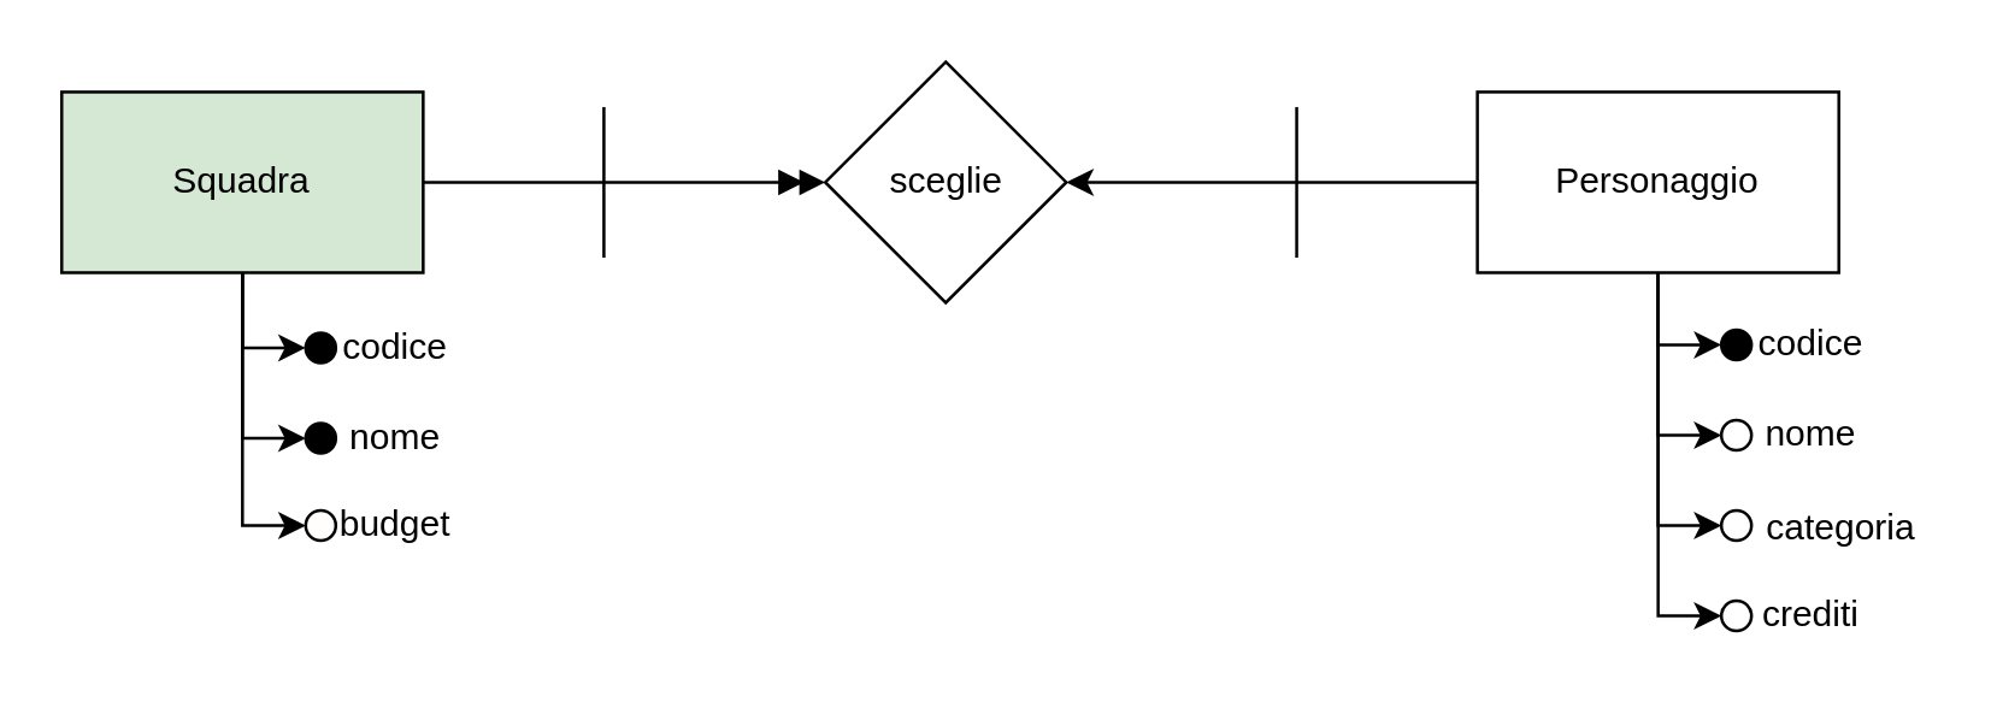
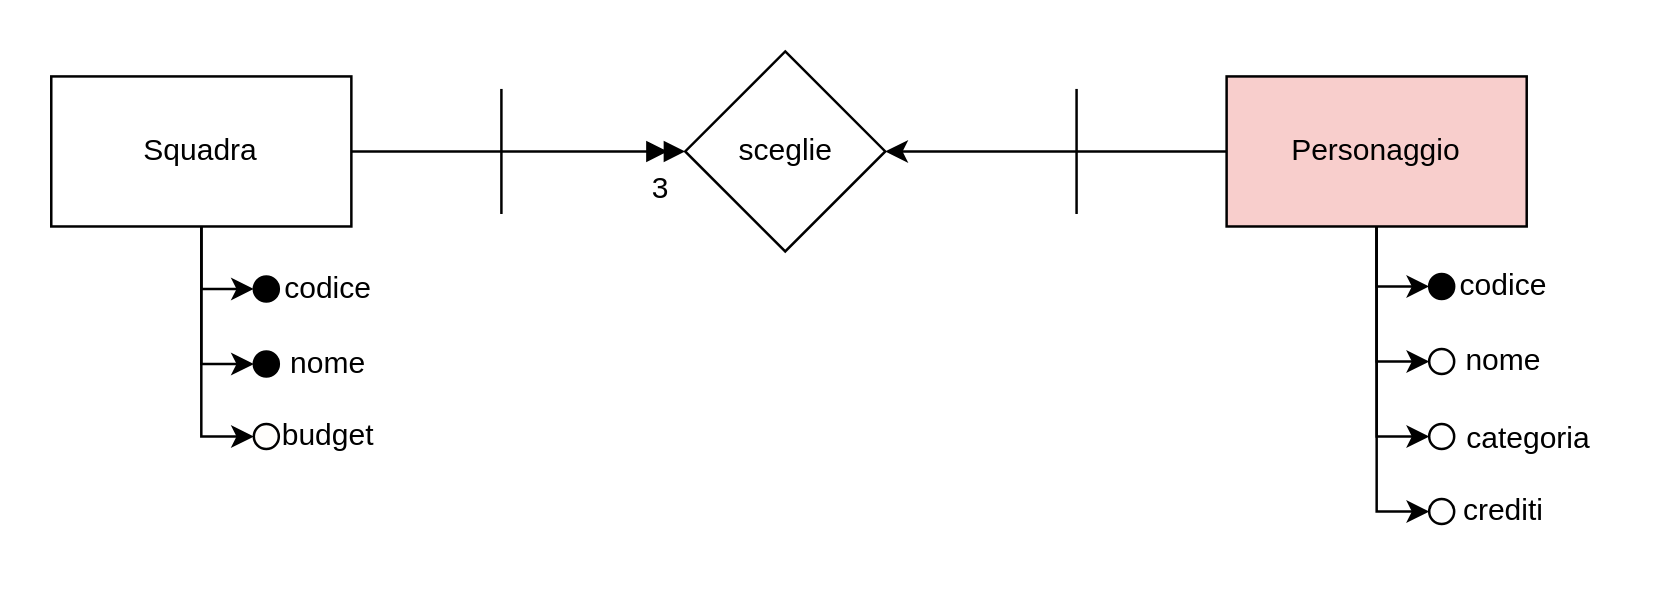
  <mxCell id="0" />
  <mxCell id="1" parent="0" />
  <mxCell id="2" style="edgeStyle=orthogonalEdgeStyle;rounded=0;orthogonalLoop=1;jettySize=auto;html=1;entryX=0;entryY=0.5;entryDx=0;entryDy=0;endArrow=doubleBlock;endFill=1;" parent="1" source="6" target="13" edge="1"><mxGeometry relative="1" as="geometry" /></mxCell>
  <mxCell id="3" style="edgeStyle=orthogonalEdgeStyle;rounded=0;orthogonalLoop=1;jettySize=auto;html=1;entryX=0;entryY=0.5;entryDx=0;entryDy=0;" parent="1" source="6" target="25" edge="1"><mxGeometry relative="1" as="geometry" /></mxCell>
  <mxCell id="4" style="edgeStyle=orthogonalEdgeStyle;rounded=0;orthogonalLoop=1;jettySize=auto;html=1;entryX=0;entryY=0.5;entryDx=0;entryDy=0;" parent="1" source="6" target="27" edge="1"><mxGeometry relative="1" as="geometry" /></mxCell>
  <mxCell id="5" style="edgeStyle=orthogonalEdgeStyle;rounded=0;orthogonalLoop=1;jettySize=auto;html=1;entryX=0;entryY=0.5;entryDx=0;entryDy=0;" parent="1" source="6" target="29" edge="1"><mxGeometry relative="1" as="geometry" /></mxCell>
- <mxCell id="6" value="Squadra" style="rounded=0;whiteSpace=wrap;html=1;fillColor=#d5e8d4;" parent="1" vertex="1"><mxGeometry x="20" y="30" width="120" height="60" as="geometry" /></mxCell>
+ <mxCell id="6" value="Squadra" style="rounded=0;whiteSpace=wrap;html=1;" parent="1" vertex="1"><mxGeometry x="20" y="30" width="120" height="60" as="geometry" /></mxCell>
  <mxCell id="7" style="edgeStyle=orthogonalEdgeStyle;rounded=0;orthogonalLoop=1;jettySize=auto;html=1;entryX=1;entryY=0.5;entryDx=0;entryDy=0;" parent="1" source="12" target="13" edge="1"><mxGeometry relative="1" as="geometry" /></mxCell>
  <mxCell id="8" style="edgeStyle=orthogonalEdgeStyle;rounded=0;orthogonalLoop=1;jettySize=auto;html=1;entryX=0;entryY=0.5;entryDx=0;entryDy=0;" parent="1" source="12" target="17" edge="1"><mxGeometry relative="1" as="geometry" /></mxCell>
  <mxCell id="9" style="edgeStyle=orthogonalEdgeStyle;rounded=0;orthogonalLoop=1;jettySize=auto;html=1;entryX=0;entryY=0.5;entryDx=0;entryDy=0;" parent="1" source="12" target="19" edge="1"><mxGeometry relative="1" as="geometry" /></mxCell>
  <mxCell id="10" style="edgeStyle=orthogonalEdgeStyle;rounded=0;orthogonalLoop=1;jettySize=auto;html=1;entryX=0;entryY=0.5;entryDx=0;entryDy=0;" parent="1" source="12" target="21" edge="1"><mxGeometry relative="1" as="geometry" /></mxCell>
  <mxCell id="11" style="edgeStyle=orthogonalEdgeStyle;rounded=0;orthogonalLoop=1;jettySize=auto;html=1;entryX=0;entryY=0.5;entryDx=0;entryDy=0;" parent="1" source="12" target="23" edge="1"><mxGeometry relative="1" as="geometry" /></mxCell>
- <mxCell id="12" value="Personaggio" style="rounded=0;whiteSpace=wrap;html=1;" parent="1" vertex="1"><mxGeometry x="490" y="30" width="120" height="60" as="geometry" /></mxCell>
+ <mxCell id="12" value="Personaggio" style="rounded=0;whiteSpace=wrap;html=1;fillColor=#f8cecc;" parent="1" vertex="1"><mxGeometry x="490" y="30" width="120" height="60" as="geometry" /></mxCell>
  <mxCell id="13" value="sceglie" style="rhombus;whiteSpace=wrap;html=1;" parent="1" vertex="1"><mxGeometry x="273.5" y="20" width="80" height="80" as="geometry" /></mxCell>
  <mxCell id="14" value="" style="endArrow=none;html=1;rounded=0;" parent="1" edge="1"><mxGeometry width="50" height="50" relative="1" as="geometry"><mxPoint x="430" y="85" as="sourcePoint" /><mxPoint x="430" y="35" as="targetPoint" /></mxGeometry></mxCell>
+ <mxCell id="15" value="3" style="text;html=1;align=center;verticalAlign=middle;whiteSpace=wrap;rounded=0;" parent="1" vertex="1"><mxGeometry x="253.5" y="60" width="20" height="30" as="geometry" /></mxCell>
  <mxCell id="16" value="" style="endArrow=none;html=1;rounded=0;" parent="1" edge="1"><mxGeometry width="50" height="50" relative="1" as="geometry"><mxPoint x="200" y="85" as="sourcePoint" /><mxPoint x="200" y="35" as="targetPoint" /></mxGeometry></mxCell>
  <mxCell id="17" value="" style="ellipse;whiteSpace=wrap;html=1;aspect=fixed;fillColor=#000000;" parent="1" vertex="1"><mxGeometry x="571" y="109" width="10" height="10" as="geometry" /></mxCell>
  <mxCell id="18" value="codice" style="text;html=1;align=center;verticalAlign=middle;whiteSpace=wrap;rounded=0;" parent="1" vertex="1"><mxGeometry x="581" y="99" width="40" height="30" as="geometry" /></mxCell>
  <mxCell id="19" value="" style="ellipse;whiteSpace=wrap;html=1;aspect=fixed;" parent="1" vertex="1"><mxGeometry x="571" y="139" width="10" height="10" as="geometry" /></mxCell>
  <mxCell id="20" value="nome" style="text;html=1;align=center;verticalAlign=middle;whiteSpace=wrap;rounded=0;" parent="1" vertex="1"><mxGeometry x="581" y="129" width="40" height="30" as="geometry" /></mxCell>
  <mxCell id="21" value="" style="ellipse;whiteSpace=wrap;html=1;aspect=fixed;" parent="1" vertex="1"><mxGeometry x="571" y="169" width="10" height="10" as="geometry" /></mxCell>
  <mxCell id="22" value="categoria" style="text;html=1;align=center;verticalAlign=middle;whiteSpace=wrap;rounded=0;" parent="1" vertex="1"><mxGeometry x="581" y="160" width="60" height="30" as="geometry" /></mxCell>
  <mxCell id="23" value="" style="ellipse;whiteSpace=wrap;html=1;aspect=fixed;" parent="1" vertex="1"><mxGeometry x="571" y="199" width="10" height="10" as="geometry" /></mxCell>
  <mxCell id="24" value="crediti" style="text;html=1;align=center;verticalAlign=middle;whiteSpace=wrap;rounded=0;" parent="1" vertex="1"><mxGeometry x="581" y="189" width="40" height="30" as="geometry" /></mxCell>
  <mxCell id="25" value="" style="ellipse;whiteSpace=wrap;html=1;aspect=fixed;fillColor=#000000;" parent="1" vertex="1"><mxGeometry x="101" y="110" width="10" height="10" as="geometry" /></mxCell>
  <mxCell id="26" value="codice" style="text;html=1;align=center;verticalAlign=middle;whiteSpace=wrap;rounded=0;" parent="1" vertex="1"><mxGeometry x="111" y="100" width="40" height="30" as="geometry" /></mxCell>
  <mxCell id="27" value="" style="ellipse;whiteSpace=wrap;html=1;aspect=fixed;fillColor=#000000;" parent="1" vertex="1"><mxGeometry x="101" y="140" width="10" height="10" as="geometry" /></mxCell>
  <mxCell id="28" value="nome" style="text;html=1;align=center;verticalAlign=middle;whiteSpace=wrap;rounded=0;" parent="1" vertex="1"><mxGeometry x="111" y="130" width="40" height="30" as="geometry" /></mxCell>
  <mxCell id="29" value="" style="ellipse;whiteSpace=wrap;html=1;aspect=fixed;fillColor=#FFFEFC;" parent="1" vertex="1"><mxGeometry x="101" y="169" width="10" height="10" as="geometry" /></mxCell>
  <mxCell id="30" value="budget" style="text;html=1;align=center;verticalAlign=middle;whiteSpace=wrap;rounded=0;" parent="1" vertex="1"><mxGeometry x="111" y="159" width="40" height="30" as="geometry" /></mxCell>
